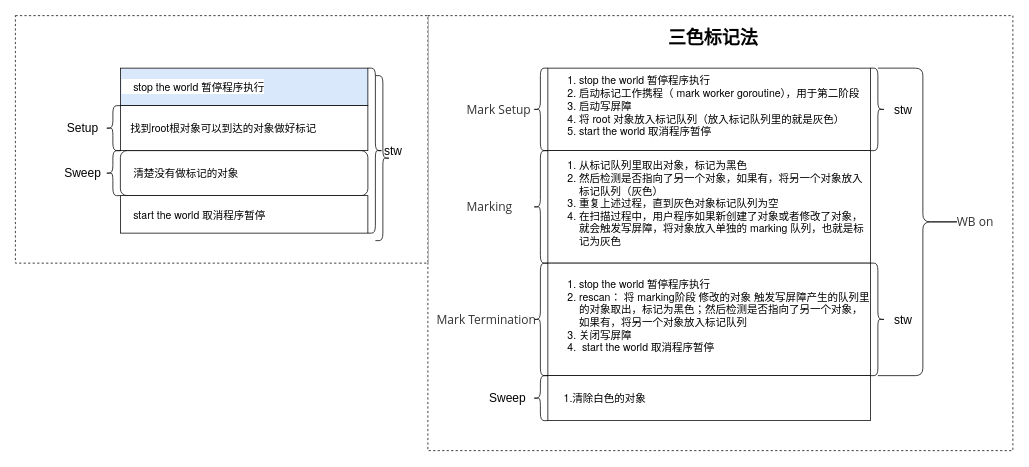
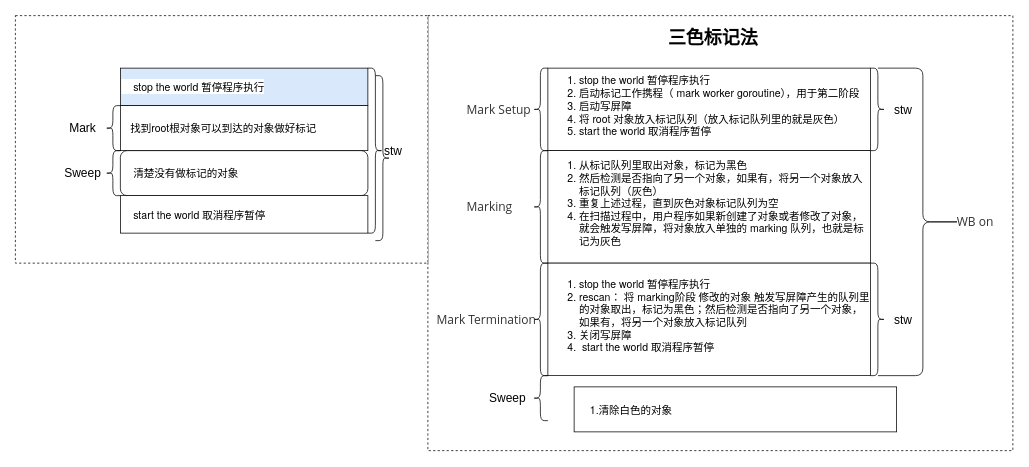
  <mxCell id="0" />
  <mxCell id="1" parent="0" />
  <mxCell id="2" value="" style="rounded=0;whiteSpace=wrap;html=1;comic=0;fontSize=16;dashed=1;" vertex="1" parent="1"><mxGeometry x="570" y="20" width="780" height="580" as="geometry" /></mxCell>
  <mxCell id="3" value="" style="rounded=0;whiteSpace=wrap;html=1;comic=0;fontSize=16;dashed=1;" vertex="1" parent="1"><mxGeometry x="20" y="20" width="550" height="330" as="geometry" /></mxCell>
  <mxCell id="4" value="&lt;div&gt;&lt;span style=&quot;font-family: &amp;#34;helvetica neue&amp;#34; , &amp;#34;luxi sans&amp;#34; , &amp;#34;dejavu sans&amp;#34; , &amp;#34;tahoma&amp;#34; , &amp;#34;hiragino sans gb&amp;#34; , &amp;#34;microsoft yahei&amp;#34; , sans-serif ; font-size: 14px ; background-color: rgb(255 , 255 , 255)&quot;&gt;&amp;nbsp; &amp;nbsp; stop the world 暂停程序执行&lt;/span&gt;&lt;font face=&quot;helvetica neue, luxi sans, dejavu sans, tahoma, hiragino sans gb, microsoft yahei, sans-serif&quot;&gt;&lt;span style=&quot;font-size: 14px&quot;&gt;&lt;br&gt;&lt;/span&gt;&lt;/font&gt;&lt;/div&gt;" style="rounded=0;whiteSpace=wrap;html=1;align=left;comic=0;fillColor=#dae8fc;" vertex="1" parent="1"><mxGeometry x="160" y="90" width="330" height="50" as="geometry" /></mxCell>
  <mxCell id="5" value="&lt;div&gt;&lt;span style=&quot;background-color: rgb(255 , 255 , 255) ; font-family: &amp;#34;helvetica neue&amp;#34; , &amp;#34;luxi sans&amp;#34; , &amp;#34;dejavu sans&amp;#34; , &amp;#34;tahoma&amp;#34; , &amp;#34;hiragino sans gb&amp;#34; , &amp;#34;microsoft yahei&amp;#34; , sans-serif ; font-size: 14px&quot;&gt;&amp;nbsp; &amp;nbsp;找到root根对象可以到达的对象做好标记&lt;/span&gt;&lt;/div&gt;" style="rounded=0;whiteSpace=wrap;html=1;align=left;" vertex="1" parent="1"><mxGeometry x="160" y="140" width="330" height="60" as="geometry" /></mxCell>
  <mxCell id="6" value="&lt;div&gt;&lt;span style=&quot;background-color: rgb(255 , 255 , 255) ; font-family: &amp;#34;helvetica neue&amp;#34; , &amp;#34;luxi sans&amp;#34; , &amp;#34;dejavu sans&amp;#34; , &amp;#34;tahoma&amp;#34; , &amp;#34;hiragino sans gb&amp;#34; , &amp;#34;microsoft yahei&amp;#34; , sans-serif ; font-size: 14px&quot;&gt;&amp;nbsp; &amp;nbsp; 清楚没有做标记的对象&lt;/span&gt;&lt;/div&gt;" style="whiteSpace=wrap;html=1;align=left;rounded=1;" vertex="1" parent="1"><mxGeometry x="160" y="200" width="330" height="60" as="geometry" /></mxCell>
  <mxCell id="7" value="&lt;div&gt;&lt;div&gt;&lt;span style=&quot;background-color: rgb(255 , 255 , 255) ; font-family: &amp;#34;helvetica neue&amp;#34; , &amp;#34;luxi sans&amp;#34; , &amp;#34;dejavu sans&amp;#34; , &amp;#34;tahoma&amp;#34; , &amp;#34;hiragino sans gb&amp;#34; , &amp;#34;microsoft yahei&amp;#34; , sans-serif ; font-size: 14px&quot;&gt;&amp;nbsp; &amp;nbsp; start the world&amp;nbsp;&lt;/span&gt;&lt;span style=&quot;background-color: rgb(255 , 255 , 255) ; font-family: &amp;#34;helvetica neue&amp;#34; , &amp;#34;luxi sans&amp;#34; , &amp;#34;dejavu sans&amp;#34; , &amp;#34;tahoma&amp;#34; , &amp;#34;hiragino sans gb&amp;#34; , &amp;#34;microsoft yahei&amp;#34; , sans-serif ; font-size: 14px&quot;&gt;取消程序暂停&lt;/span&gt;&lt;/div&gt;&lt;/div&gt;" style="rounded=0;whiteSpace=wrap;html=1;align=left;" vertex="1" parent="1"><mxGeometry x="160" y="260" width="330" height="50" as="geometry" /></mxCell>
  <mxCell id="8" value="&lt;ol style=&quot;box-sizing: border-box ; margin-top: 0px ; margin-bottom: 10.5px ; font-family: &amp;#34;helvetica neue&amp;#34; , &amp;#34;luxi sans&amp;#34; , &amp;#34;dejavu sans&amp;#34; , &amp;#34;tahoma&amp;#34; , &amp;#34;hiragino sans gb&amp;#34; , &amp;#34;microsoft yahei&amp;#34; , sans-serif ; font-size: 14px ; background-color: rgb(255 , 255 , 255)&quot;&gt;&lt;li style=&quot;box-sizing: border-box&quot;&gt;stop the world 暂停程序执行&lt;/li&gt;&lt;li style=&quot;box-sizing: border-box&quot;&gt;启动标记工作携程（ mark worker goroutine），用于第二阶段&lt;/li&gt;&lt;li style=&quot;box-sizing: border-box&quot;&gt;启动写屏障&lt;/li&gt;&lt;li style=&quot;box-sizing: border-box&quot;&gt;将 root 对象放入标记队列（放入标记队列里的就是灰色）&lt;/li&gt;&lt;li style=&quot;box-sizing: border-box&quot;&gt;start the world 取消程序暂停&lt;/li&gt;&lt;/ol&gt;" style="rounded=0;whiteSpace=wrap;html=1;align=left;" vertex="1" parent="1"><mxGeometry x="730" y="90" width="430" height="110" as="geometry" /></mxCell>
  <mxCell id="9" value="&lt;ol style=&quot;box-sizing: border-box ; margin-top: 0px ; margin-bottom: 10.5px ; font-family: &amp;#34;helvetica neue&amp;#34; , &amp;#34;luxi sans&amp;#34; , &amp;#34;dejavu sans&amp;#34; , &amp;#34;tahoma&amp;#34; , &amp;#34;hiragino sans gb&amp;#34; , &amp;#34;microsoft yahei&amp;#34; , sans-serif ; font-size: 14px ; background-color: rgb(255 , 255 , 255)&quot;&gt;&lt;li style=&quot;box-sizing: border-box&quot;&gt;从标记队列里取出对象，标记为黑色&lt;/li&gt;&lt;li style=&quot;box-sizing: border-box&quot;&gt;然后检测是否指向了另一个对象，如果有，将另一个对象放入标记队列（灰色）&lt;/li&gt;&lt;li style=&quot;box-sizing: border-box&quot;&gt;重复上述过程，直到灰色对象标记队列为空&lt;/li&gt;&lt;li style=&quot;box-sizing: border-box&quot;&gt;在扫描过程中，用户程序如果新创建了对象或者修改了对象，就会触发写屏障，将对象放入单独的 marking 队列，也就是标记为灰色&lt;/li&gt;&lt;/ol&gt;" style="rounded=0;whiteSpace=wrap;html=1;align=left;" vertex="1" parent="1"><mxGeometry x="730" y="200" width="430" height="150" as="geometry" /></mxCell>
  <mxCell id="10" value="&lt;ol style=&quot;box-sizing: border-box ; margin-top: 0px ; margin-bottom: 10.5px ; font-family: &amp;#34;helvetica neue&amp;#34; , &amp;#34;luxi sans&amp;#34; , &amp;#34;dejavu sans&amp;#34; , &amp;#34;tahoma&amp;#34; , &amp;#34;hiragino sans gb&amp;#34; , &amp;#34;microsoft yahei&amp;#34; , sans-serif ; font-size: 14px ; background-color: rgb(255 , 255 , 255)&quot;&gt;&lt;li style=&quot;box-sizing: border-box&quot;&gt;stop the world 暂停程序执行&lt;/li&gt;&lt;li style=&quot;box-sizing: border-box&quot;&gt;rescan： 将 marking阶段 修改的对象 触发写屏障产生的队列里的对象取出，标记为黑色；然后检测是否指向了另一个对象，如果有，将另一个对象放入标记队列&lt;/li&gt;&lt;li style=&quot;box-sizing: border-box&quot;&gt;关闭写屏障&lt;/li&gt;&lt;li style=&quot;box-sizing: border-box&quot;&gt;&amp;nbsp;start the world&amp;nbsp;取消程序暂停&lt;br&gt;&lt;/li&gt;&lt;/ol&gt;" style="rounded=0;whiteSpace=wrap;html=1;align=left;" vertex="1" parent="1"><mxGeometry x="730" y="350" width="430" height="150" as="geometry" /></mxCell>
- <mxCell id="11" value="&lt;span style=&quot;font-family: &amp;#34;helvetica neue&amp;#34; , &amp;#34;luxi sans&amp;#34; , &amp;#34;dejavu sans&amp;#34; , &amp;#34;tahoma&amp;#34; , &amp;#34;hiragino sans gb&amp;#34; , &amp;#34;microsoft yahei&amp;#34; , sans-serif ; font-size: 14px ; background-color: rgb(255 , 255 , 255)&quot;&gt;&amp;nbsp; &amp;nbsp; &amp;nbsp;1.清除白色的对象&lt;/span&gt;" style="rounded=0;whiteSpace=wrap;html=1;align=left;" vertex="1" parent="1"><mxGeometry x="730" y="500" width="430" height="60" as="geometry" /></mxCell>
+ <mxCell id="11" value="&lt;span style=&quot;font-family: &amp;#34;helvetica neue&amp;#34; , &amp;#34;luxi sans&amp;#34; , &amp;#34;dejavu sans&amp;#34; , &amp;#34;tahoma&amp;#34; , &amp;#34;hiragino sans gb&amp;#34; , &amp;#34;microsoft yahei&amp;#34; , sans-serif ; font-size: 14px ; background-color: rgb(255 , 255 , 255)&quot;&gt;&amp;nbsp; &amp;nbsp; &amp;nbsp;1.清除白色的对象&lt;/span&gt;" style="rounded=0;whiteSpace=wrap;html=1;align=left;" vertex="1" parent="1"><mxGeometry x="765" y="515" width="430" height="60" as="geometry" /></mxCell>
  <mxCell id="12" value="stw" style="text;strokeColor=none;fillColor=none;html=1;fontSize=16;fontStyle=0;verticalAlign=middle;align=left;" vertex="1" parent="1"><mxGeometry x="1190" y="130" width="50" height="30" as="geometry" /></mxCell>
  <mxCell id="13" value="" style="shape=curlyBracket;whiteSpace=wrap;html=1;rounded=1;flipH=1;fontSize=16;align=left;" vertex="1" parent="1"><mxGeometry x="1160" y="90" width="20" height="110" as="geometry" /></mxCell>
  <mxCell id="14" value="" style="shape=curlyBracket;whiteSpace=wrap;html=1;rounded=1;flipH=1;fontSize=16;align=left;" vertex="1" parent="1"><mxGeometry x="1160" y="350" width="20" height="150" as="geometry" /></mxCell>
  <mxCell id="15" value="stw" style="text;strokeColor=none;fillColor=none;html=1;fontSize=16;fontStyle=0;verticalAlign=middle;align=left;" vertex="1" parent="1"><mxGeometry x="1190" y="410" width="50" height="30" as="geometry" /></mxCell>
  <mxCell id="16" value="" style="shape=curlyBracket;whiteSpace=wrap;html=1;rounded=1;flipH=1;comic=0;fontSize=16;" vertex="1" parent="1"><mxGeometry x="490" y="90" width="20" height="220" as="geometry" /></mxCell>
  <mxCell id="17" value="stw" style="text;strokeColor=none;fillColor=none;html=1;fontSize=16;fontStyle=0;verticalAlign=middle;align=left;" vertex="1" parent="1"><mxGeometry x="510" y="185" width="50" height="30" as="geometry" /></mxCell>
  <mxCell id="18" value="" style="shape=curlyBracket;whiteSpace=wrap;html=1;rounded=1;comic=0;fontSize=16;" vertex="1" parent="1"><mxGeometry x="710" y="90" width="20" height="110" as="geometry" /></mxCell>
  <mxCell id="19" value="" style="shape=curlyBracket;whiteSpace=wrap;html=1;rounded=1;comic=0;fontSize=16;" vertex="1" parent="1"><mxGeometry x="710" y="200" width="20" height="150" as="geometry" /></mxCell>
  <mxCell id="20" value="" style="shape=curlyBracket;whiteSpace=wrap;html=1;rounded=1;comic=0;fontSize=16;" vertex="1" parent="1"><mxGeometry x="710" y="350" width="20" height="150" as="geometry" /></mxCell>
  <mxCell id="21" value="" style="shape=curlyBracket;whiteSpace=wrap;html=1;rounded=1;comic=0;fontSize=16;" vertex="1" parent="1"><mxGeometry x="710" y="500" width="20" height="60" as="geometry" /></mxCell>
  <mxCell id="22" value="Sweep" style="text;strokeColor=none;fillColor=none;html=1;fontSize=16;fontStyle=0;verticalAlign=middle;align=left;" vertex="1" parent="1"><mxGeometry x="650" y="515" width="50" height="30" as="geometry" /></mxCell>
  <mxCell id="23" value="&lt;span style=&quot;box-sizing: border-box ; color: rgb(51 , 51 , 51) ; font-family: &amp;#34;open sans&amp;#34; , &amp;#34;clear sans&amp;#34; , &amp;#34;helvetica neue&amp;#34; , &amp;#34;helvetica&amp;#34; , &amp;#34;arial&amp;#34; , &amp;#34;segoe ui emoji&amp;#34; , sans-serif&quot;&gt;Mark Termination&lt;/span&gt;" style="text;strokeColor=none;fillColor=none;html=1;fontSize=16;fontStyle=0;verticalAlign=middle;align=left;" vertex="1" parent="1"><mxGeometry x="580" y="410" width="130" height="30" as="geometry" /></mxCell>
  <mxCell id="24" value="&lt;span style=&quot;box-sizing: border-box ; color: rgb(51 , 51 , 51) ; font-family: &amp;#34;open sans&amp;#34; , &amp;#34;clear sans&amp;#34; , &amp;#34;helvetica neue&amp;#34; , &amp;#34;helvetica&amp;#34; , &amp;#34;arial&amp;#34; , &amp;#34;segoe ui emoji&amp;#34; , sans-serif&quot;&gt;Marking&lt;/span&gt;" style="text;strokeColor=none;fillColor=none;html=1;fontSize=16;fontStyle=0;verticalAlign=middle;align=left;" vertex="1" parent="1"><mxGeometry x="620" y="260" width="70" height="30" as="geometry" /></mxCell>
  <mxCell id="25" value="&lt;span style=&quot;box-sizing: border-box ; color: rgb(51 , 51 , 51) ; font-family: &amp;#34;open sans&amp;#34; , &amp;#34;clear sans&amp;#34; , &amp;#34;helvetica neue&amp;#34; , &amp;#34;helvetica&amp;#34; , &amp;#34;arial&amp;#34; , &amp;#34;segoe ui emoji&amp;#34; , sans-serif&quot;&gt;Mark Setup&lt;/span&gt;" style="text;strokeColor=none;fillColor=none;html=1;fontSize=16;fontStyle=0;verticalAlign=middle;align=left;" vertex="1" parent="1"><mxGeometry x="620" y="130" width="70" height="30" as="geometry" /></mxCell>
  <mxCell id="26" value="三色标记法" style="text;strokeColor=none;fillColor=none;html=1;fontSize=24;fontStyle=1;verticalAlign=middle;align=center;comic=0;" vertex="1" parent="1"><mxGeometry x="900" y="30" width="100" height="40" as="geometry" /></mxCell>
  <mxCell id="27" value="" style="shape=curlyBracket;whiteSpace=wrap;html=1;rounded=1;comic=0;fontSize=16;" vertex="1" parent="1"><mxGeometry x="140" y="140" width="20" height="60" as="geometry" /></mxCell>
- <mxCell id="28" value="Setup" style="text;html=1;strokeColor=none;fillColor=none;align=center;verticalAlign=middle;whiteSpace=wrap;rounded=0;comic=0;fontSize=16;" vertex="1" parent="1"><mxGeometry x="80" y="155" width="60" height="30" as="geometry" /></mxCell>
+ <mxCell id="28" value="Mark" style="text;html=1;strokeColor=none;fillColor=none;align=center;verticalAlign=middle;whiteSpace=wrap;rounded=0;comic=0;fontSize=16;" vertex="1" parent="1"><mxGeometry x="80" y="155" width="60" height="30" as="geometry" /></mxCell>
  <mxCell id="29" value="" style="shape=curlyBracket;whiteSpace=wrap;html=1;rounded=1;comic=0;fontSize=16;" vertex="1" parent="1"><mxGeometry x="140" y="200" width="20" height="60" as="geometry" /></mxCell>
  <mxCell id="30" value="Sweep" style="text;html=1;strokeColor=none;fillColor=none;align=center;verticalAlign=middle;whiteSpace=wrap;rounded=0;comic=0;fontSize=16;" vertex="1" parent="1"><mxGeometry x="80" y="215" width="60" height="30" as="geometry" /></mxCell>
  <mxCell id="31" value="" style="shape=curlyBracket;whiteSpace=wrap;html=1;rounded=1;flipH=1;comic=0;fontSize=16;" vertex="1" parent="1"><mxGeometry x="500" y="100" width="20" height="220" as="geometry" /></mxCell>
  <mxCell id="32" value="" style="shape=curlyBracket;whiteSpace=wrap;html=1;rounded=1;flipH=1;comic=0;fontSize=16;" vertex="1" parent="1"><mxGeometry x="1170" y="90" width="120" height="410" as="geometry" /></mxCell>
  <mxCell id="33" value="&lt;span style=&quot;color: rgb(51 , 51 , 51) ; font-family: &amp;#34;open sans&amp;#34; , &amp;#34;clear sans&amp;#34; , &amp;#34;helvetica neue&amp;#34; , &amp;#34;helvetica&amp;#34; , &amp;#34;arial&amp;#34; , &amp;#34;segoe ui emoji&amp;#34; , sans-serif ; text-align: left ; background-color: rgb(255 , 255 , 255)&quot;&gt;WB on&lt;/span&gt;" style="text;html=1;strokeColor=none;fillColor=none;align=center;verticalAlign=middle;whiteSpace=wrap;rounded=0;comic=0;fontSize=16;" vertex="1" parent="1"><mxGeometry x="1270" y="280" width="60" height="30" as="geometry" /></mxCell>
